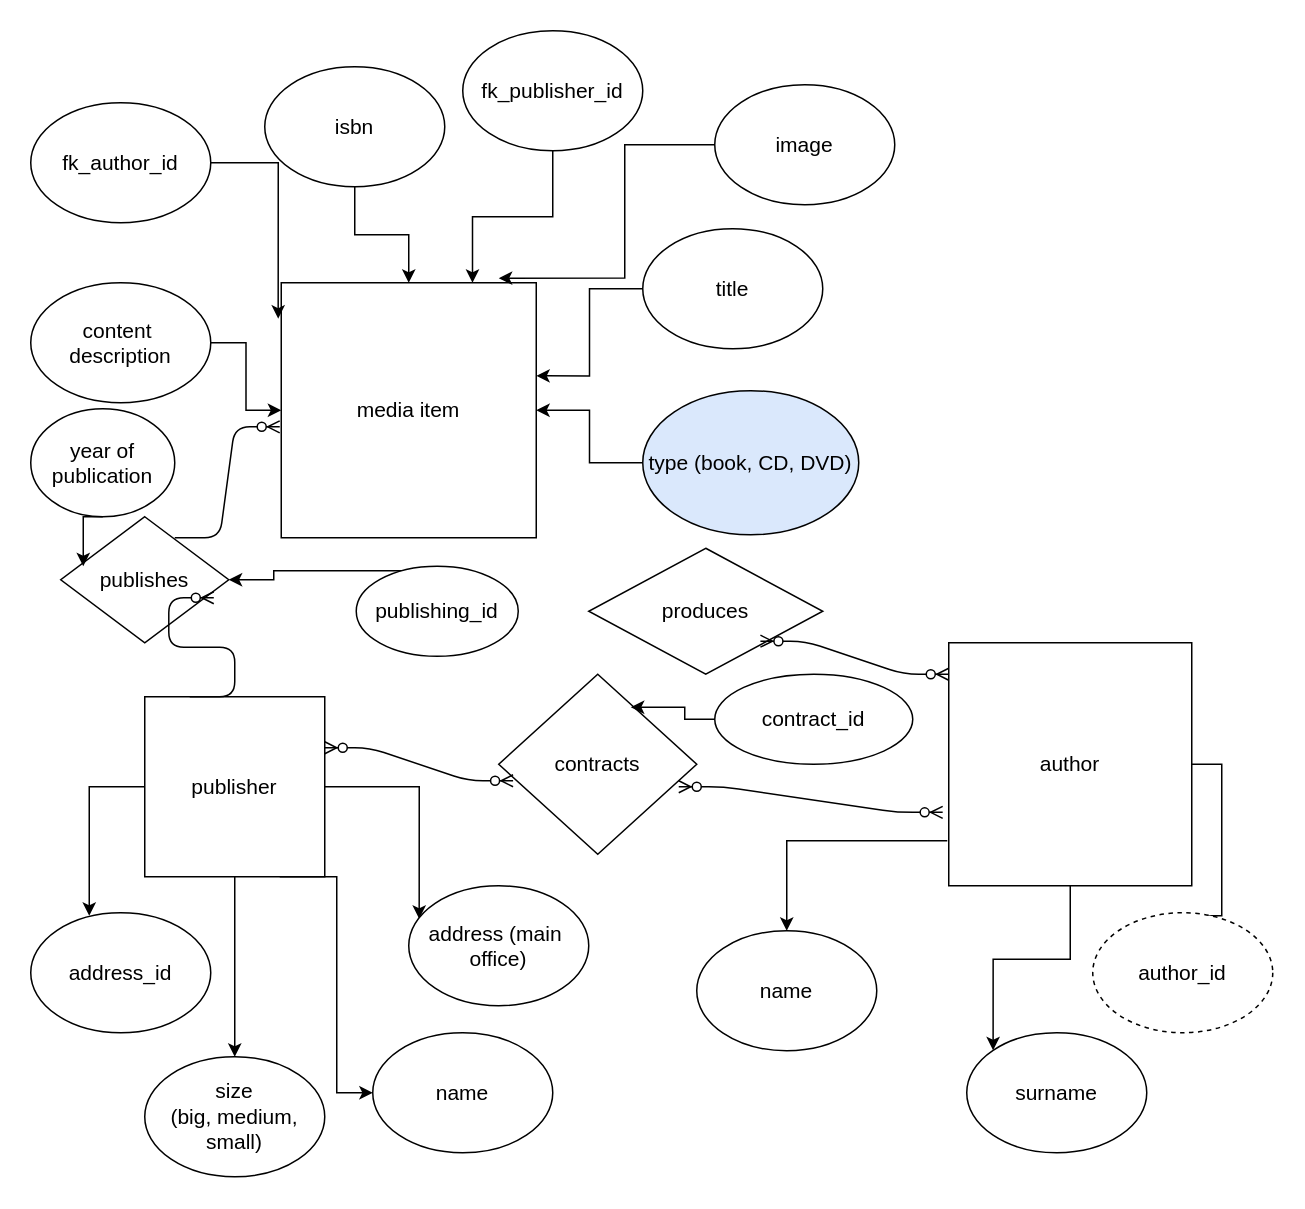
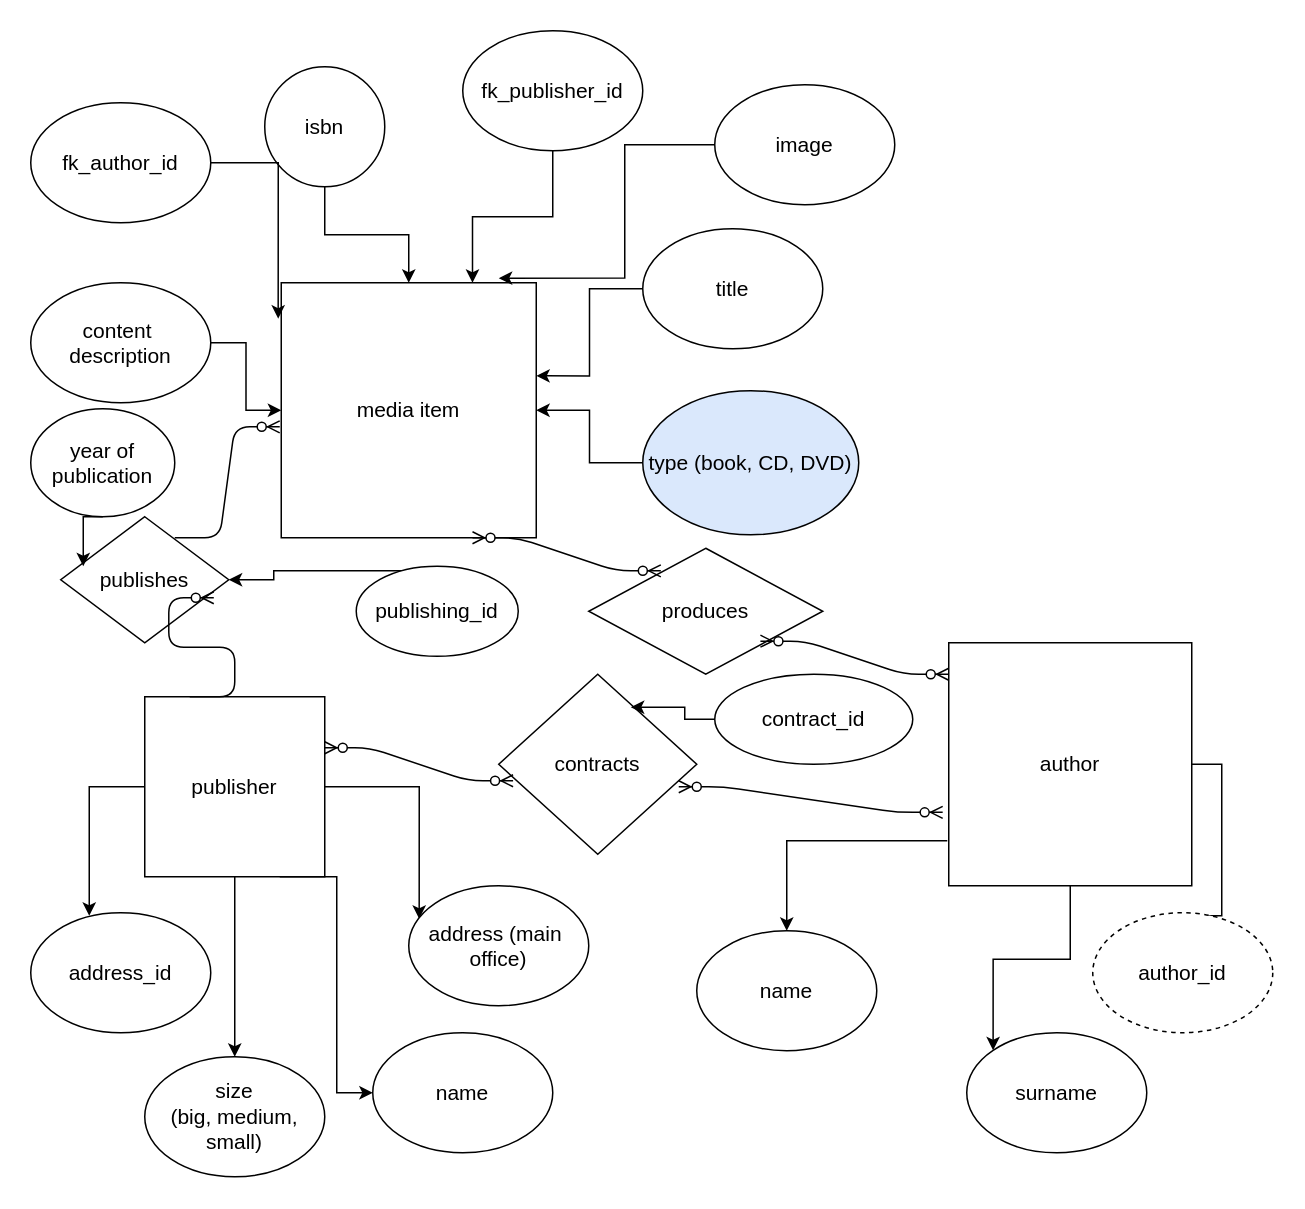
  <mxCell id="0" />
  <mxCell id="1" parent="0" />
  <mxCell id="2" value="media item" style="whiteSpace=wrap;html=1;aspect=fixed;fontSize=14;" parent="1" vertex="1"><mxGeometry x="187" y="188" width="170" height="170" as="geometry" /></mxCell>
  <mxCell id="3" style="edgeStyle=orthogonalEdgeStyle;rounded=0;orthogonalLoop=1;jettySize=auto;html=1;entryX=1;entryY=0.365;entryDx=0;entryDy=0;entryPerimeter=0;fontSize=14;" parent="1" source="4" target="2" edge="1"><mxGeometry relative="1" as="geometry" /></mxCell>
  <mxCell id="4" value="title" style="ellipse;whiteSpace=wrap;html=1;fontSize=14;" parent="1" vertex="1"><mxGeometry x="428" y="152" width="120" height="80" as="geometry" /></mxCell>
  <mxCell id="5" style="edgeStyle=orthogonalEdgeStyle;rounded=0;orthogonalLoop=1;jettySize=auto;html=1;entryX=0.853;entryY=-0.018;entryDx=0;entryDy=0;entryPerimeter=0;fontSize=14;" parent="1" source="6" target="2" edge="1"><mxGeometry relative="1" as="geometry"><Array as="points"><mxPoint x="416" y="96" /><mxPoint x="416" y="185" /></Array></mxGeometry></mxCell>
  <mxCell id="6" value="image" style="ellipse;whiteSpace=wrap;html=1;fontSize=14;" parent="1" vertex="1"><mxGeometry x="476" y="56" width="120" height="80" as="geometry" /></mxCell>
  <mxCell id="7" style="edgeStyle=orthogonalEdgeStyle;rounded=0;orthogonalLoop=1;jettySize=auto;html=1;fontSize=14;" parent="1" source="8" target="2" edge="1"><mxGeometry relative="1" as="geometry" /></mxCell>
- <mxCell id="8" value="isbn" style="ellipse;whiteSpace=wrap;html=1;fontSize=14;" parent="1" vertex="1"><mxGeometry x="176" y="44" width="120" height="80" as="geometry" /></mxCell>
+ <mxCell id="8" value="isbn" style="ellipse;whiteSpace=wrap;html=1;fontSize=14;" parent="1" vertex="1"><mxGeometry x="176" y="44" width="80" height="80" as="geometry" /></mxCell>
  <mxCell id="9" style="edgeStyle=orthogonalEdgeStyle;rounded=0;orthogonalLoop=1;jettySize=auto;html=1;fontSize=14;entryX=-0.012;entryY=0.141;entryDx=0;entryDy=0;entryPerimeter=0;" parent="1" source="10" target="2" edge="1"><mxGeometry relative="1" as="geometry"><mxPoint x="176" y="212" as="targetPoint" /></mxGeometry></mxCell>
  <mxCell id="10" value="fk_author_id" style="ellipse;whiteSpace=wrap;html=1;fontSize=14;" parent="1" vertex="1"><mxGeometry x="20" y="68" width="120" height="80" as="geometry" /></mxCell>
  <mxCell id="11" style="edgeStyle=orthogonalEdgeStyle;rounded=0;orthogonalLoop=1;jettySize=auto;html=1;entryX=0;entryY=0;entryDx=0;entryDy=0;fontSize=14;" parent="1" source="14" target="32" edge="1"><mxGeometry relative="1" as="geometry" /></mxCell>
  <mxCell id="12" style="edgeStyle=orthogonalEdgeStyle;rounded=0;orthogonalLoop=1;jettySize=auto;html=1;fontSize=14;exitX=1;exitY=0.5;exitDx=0;exitDy=0;" parent="1" source="14" target="15" edge="1"><mxGeometry relative="1" as="geometry"><mxPoint x="848" y="584" as="targetPoint" /></mxGeometry></mxCell>
  <mxCell id="13" style="edgeStyle=orthogonalEdgeStyle;rounded=0;orthogonalLoop=1;jettySize=auto;html=1;fontSize=14;exitX=-0.006;exitY=0.815;exitDx=0;exitDy=0;exitPerimeter=0;entryX=0.5;entryY=0;entryDx=0;entryDy=0;" parent="1" source="14" target="16" edge="1"><mxGeometry relative="1" as="geometry" /></mxCell>
  <mxCell id="14" value="author" style="whiteSpace=wrap;html=1;aspect=fixed;fontSize=14;" parent="1" vertex="1"><mxGeometry x="632" y="428" width="162" height="162" as="geometry" /></mxCell>
  <mxCell id="15" value="author_id" style="ellipse;whiteSpace=wrap;html=1;fontSize=14;dashed=1;" parent="1" vertex="1"><mxGeometry x="728" y="608" width="120" height="80" as="geometry" /></mxCell>
  <mxCell id="16" value="name" style="ellipse;whiteSpace=wrap;html=1;fontSize=14;" parent="1" vertex="1"><mxGeometry x="464" y="620" width="120" height="80" as="geometry" /></mxCell>
  <mxCell id="17" style="edgeStyle=orthogonalEdgeStyle;rounded=0;orthogonalLoop=1;jettySize=auto;html=1;entryX=0.5;entryY=0;entryDx=0;entryDy=0;fontSize=14;" parent="1" source="21" target="38" edge="1"><mxGeometry relative="1" as="geometry" /></mxCell>
  <mxCell id="18" style="edgeStyle=orthogonalEdgeStyle;rounded=0;orthogonalLoop=1;jettySize=auto;html=1;entryX=0.325;entryY=0.025;entryDx=0;entryDy=0;entryPerimeter=0;fontSize=14;exitX=0;exitY=0.5;exitDx=0;exitDy=0;" parent="1" source="21" target="22" edge="1"><mxGeometry relative="1" as="geometry" /></mxCell>
  <mxCell id="19" style="edgeStyle=orthogonalEdgeStyle;rounded=0;orthogonalLoop=1;jettySize=auto;html=1;entryX=0;entryY=0.5;entryDx=0;entryDy=0;fontSize=14;exitX=0.75;exitY=1;exitDx=0;exitDy=0;" parent="1" source="21" target="23" edge="1"><mxGeometry relative="1" as="geometry"><Array as="points"><mxPoint x="224" y="584" /><mxPoint x="224" y="728" /></Array></mxGeometry></mxCell>
  <mxCell id="20" style="edgeStyle=orthogonalEdgeStyle;rounded=0;orthogonalLoop=1;jettySize=auto;html=1;entryX=0.058;entryY=0.275;entryDx=0;entryDy=0;entryPerimeter=0;fontSize=14;" parent="1" source="21" target="39" edge="1"><mxGeometry relative="1" as="geometry" /></mxCell>
  <mxCell id="21" value="publisher" style="whiteSpace=wrap;html=1;aspect=fixed;fontSize=14;" parent="1" vertex="1"><mxGeometry x="96" y="464" width="120" height="120" as="geometry" /></mxCell>
  <mxCell id="22" value="address_id" style="ellipse;whiteSpace=wrap;html=1;fontSize=14;" parent="1" vertex="1"><mxGeometry x="20" y="608" width="120" height="80" as="geometry" /></mxCell>
  <mxCell id="23" value="name" style="ellipse;whiteSpace=wrap;html=1;fontSize=14;" parent="1" vertex="1"><mxGeometry x="248" y="688" width="120" height="80" as="geometry" /></mxCell>
  <mxCell id="24" value="contracts" style="rhombus;whiteSpace=wrap;html=1;fontSize=14;" parent="1" vertex="1"><mxGeometry x="332" y="449" width="132" height="120" as="geometry" /></mxCell>
  <mxCell id="25" style="edgeStyle=orthogonalEdgeStyle;rounded=0;orthogonalLoop=1;jettySize=auto;html=1;fontSize=14;" parent="1" source="26" target="2" edge="1"><mxGeometry relative="1" as="geometry" /></mxCell>
  <mxCell id="26" value="type (book, CD, DVD)" style="ellipse;whiteSpace=wrap;html=1;fontSize=14;fillColor=#dae8fc;" parent="1" vertex="1"><mxGeometry x="428" y="260" width="144" height="96" as="geometry" /></mxCell>
  <mxCell id="27" style="edgeStyle=orthogonalEdgeStyle;rounded=0;orthogonalLoop=1;jettySize=auto;html=1;fontSize=14;" parent="1" source="28" target="2" edge="1"><mxGeometry relative="1" as="geometry" /></mxCell>
  <mxCell id="28" value="content&amp;nbsp;&lt;br&gt;description" style="ellipse;whiteSpace=wrap;html=1;fontSize=14;" parent="1" vertex="1"><mxGeometry x="20" y="188" width="120" height="80" as="geometry" /></mxCell>
  <mxCell id="29" value="publishes" style="rhombus;whiteSpace=wrap;html=1;fontSize=14;" parent="1" vertex="1"><mxGeometry x="40" y="344" width="112" height="84" as="geometry" /></mxCell>
  <mxCell id="30" value="" style="edgeStyle=entityRelationEdgeStyle;fontSize=12;html=1;endArrow=ERzeroToMany;endFill=1;entryX=0.911;entryY=0.643;entryDx=0;entryDy=0;entryPerimeter=0;exitX=0.25;exitY=0;exitDx=0;exitDy=0;" parent="1" source="21" target="29" edge="1"><mxGeometry width="100" height="100" relative="1" as="geometry"><mxPoint x="104" y="452" as="sourcePoint" /><mxPoint x="244" y="424" as="targetPoint" /></mxGeometry></mxCell>
  <mxCell id="31" value="" style="edgeStyle=entityRelationEdgeStyle;fontSize=12;html=1;endArrow=ERzeroToMany;endFill=1;entryX=-0.006;entryY=0.565;entryDx=0;entryDy=0;entryPerimeter=0;" parent="1" target="2" edge="1"><mxGeometry width="100" height="100" relative="1" as="geometry"><mxPoint x="116" y="358" as="sourcePoint" /><mxPoint x="146" y="280" as="targetPoint" /></mxGeometry></mxCell>
  <mxCell id="32" value="surname" style="ellipse;whiteSpace=wrap;html=1;fontSize=14;" parent="1" vertex="1"><mxGeometry x="644" y="688" width="120" height="80" as="geometry" /></mxCell>
  <mxCell id="33" value="produces" style="rhombus;whiteSpace=wrap;html=1;fontSize=14;" parent="1" vertex="1"><mxGeometry x="392" y="365" width="156" height="84" as="geometry" /></mxCell>
+ <mxCell id="34" value="" style="edgeStyle=entityRelationEdgeStyle;fontSize=12;html=1;endArrow=ERzeroToMany;endFill=1;startArrow=ERzeroToMany;exitX=0.75;exitY=1;exitDx=0;exitDy=0;entryX=0.308;entryY=0.179;entryDx=0;entryDy=0;entryPerimeter=0;" parent="1" source="2" target="33" edge="1"><mxGeometry width="100" height="100" relative="1" as="geometry"><mxPoint x="380" y="432" as="sourcePoint" /><mxPoint x="480" y="332" as="targetPoint" /></mxGeometry></mxCell>
  <mxCell id="35" value="" style="edgeStyle=entityRelationEdgeStyle;fontSize=12;html=1;endArrow=ERzeroToMany;endFill=1;startArrow=ERzeroToMany;exitX=0.75;exitY=1;exitDx=0;exitDy=0;entryX=0.308;entryY=0.179;entryDx=0;entryDy=0;entryPerimeter=0;" parent="1" edge="1"><mxGeometry width="100" height="100" relative="1" as="geometry"><mxPoint x="506.45" y="426.96" as="sourcePoint" /><mxPoint x="631.998" y="448.996" as="targetPoint" /></mxGeometry></mxCell>
  <mxCell id="36" value="" style="edgeStyle=entityRelationEdgeStyle;fontSize=12;html=1;endArrow=ERzeroToMany;endFill=1;startArrow=ERzeroToMany;exitX=0.75;exitY=1;exitDx=0;exitDy=0;entryX=0.308;entryY=0.179;entryDx=0;entryDy=0;entryPerimeter=0;" parent="1" edge="1"><mxGeometry width="100" height="100" relative="1" as="geometry"><mxPoint x="216" y="497.98" as="sourcePoint" /><mxPoint x="341.548" y="520.016" as="targetPoint" /></mxGeometry></mxCell>
  <mxCell id="37" value="" style="edgeStyle=entityRelationEdgeStyle;fontSize=12;html=1;endArrow=ERzeroToMany;endFill=1;startArrow=ERzeroToMany;entryX=-0.025;entryY=0.698;entryDx=0;entryDy=0;entryPerimeter=0;" parent="1" target="14" edge="1"><mxGeometry width="100" height="100" relative="1" as="geometry"><mxPoint x="452" y="524" as="sourcePoint" /><mxPoint x="562.778" y="546.036" as="targetPoint" /></mxGeometry></mxCell>
  <mxCell id="38" value="size &lt;br&gt;(big, medium,&lt;br&gt;small)" style="ellipse;whiteSpace=wrap;html=1;fontSize=14;" parent="1" vertex="1"><mxGeometry x="96" y="704" width="120" height="80" as="geometry" /></mxCell>
  <mxCell id="39" value="address (main&amp;nbsp;&lt;br&gt;office)" style="ellipse;whiteSpace=wrap;html=1;fontSize=14;" parent="1" vertex="1"><mxGeometry x="272" y="590" width="120" height="80" as="geometry" /></mxCell>
  <mxCell id="40" style="edgeStyle=orthogonalEdgeStyle;rounded=0;orthogonalLoop=1;jettySize=auto;html=1;exitX=0.5;exitY=1;exitDx=0;exitDy=0;entryX=0.134;entryY=0.393;entryDx=0;entryDy=0;entryPerimeter=0;fontSize=14;" parent="1" source="41" target="29" edge="1"><mxGeometry relative="1" as="geometry" /></mxCell>
  <mxCell id="41" value="year of&lt;br&gt;publication" style="ellipse;whiteSpace=wrap;html=1;fontSize=14;" parent="1" vertex="1"><mxGeometry x="20" y="272" width="96" height="72" as="geometry" /></mxCell>
  <mxCell id="42" style="edgeStyle=orthogonalEdgeStyle;rounded=0;orthogonalLoop=1;jettySize=auto;html=1;entryX=0.75;entryY=0;entryDx=0;entryDy=0;" parent="1" source="43" target="2" edge="1"><mxGeometry relative="1" as="geometry" /></mxCell>
  <mxCell id="43" value="fk_publisher_id" style="ellipse;whiteSpace=wrap;html=1;fontSize=14;" parent="1" vertex="1"><mxGeometry x="308" y="20" width="120" height="80" as="geometry" /></mxCell>
  <mxCell id="44" style="edgeStyle=orthogonalEdgeStyle;rounded=0;orthogonalLoop=1;jettySize=auto;html=1;fontSize=14;" parent="1" source="45" target="29" edge="1"><mxGeometry relative="1" as="geometry"><Array as="points"><mxPoint x="182" y="380" /><mxPoint x="182" y="386" /></Array></mxGeometry></mxCell>
  <mxCell id="45" value="publishing_id" style="ellipse;whiteSpace=wrap;html=1;fontSize=14;" parent="1" vertex="1"><mxGeometry x="237" y="377" width="108" height="60" as="geometry" /></mxCell>
  <mxCell id="46" style="edgeStyle=orthogonalEdgeStyle;rounded=0;orthogonalLoop=1;jettySize=auto;html=1;exitX=0;exitY=0.5;exitDx=0;exitDy=0;entryX=0.667;entryY=0.183;entryDx=0;entryDy=0;entryPerimeter=0;fontSize=14;" parent="1" source="47" target="24" edge="1"><mxGeometry relative="1" as="geometry" /></mxCell>
  <mxCell id="47" value="contract_id" style="ellipse;whiteSpace=wrap;html=1;fontSize=14;" parent="1" vertex="1"><mxGeometry x="476" y="449" width="132" height="60" as="geometry" /></mxCell>
